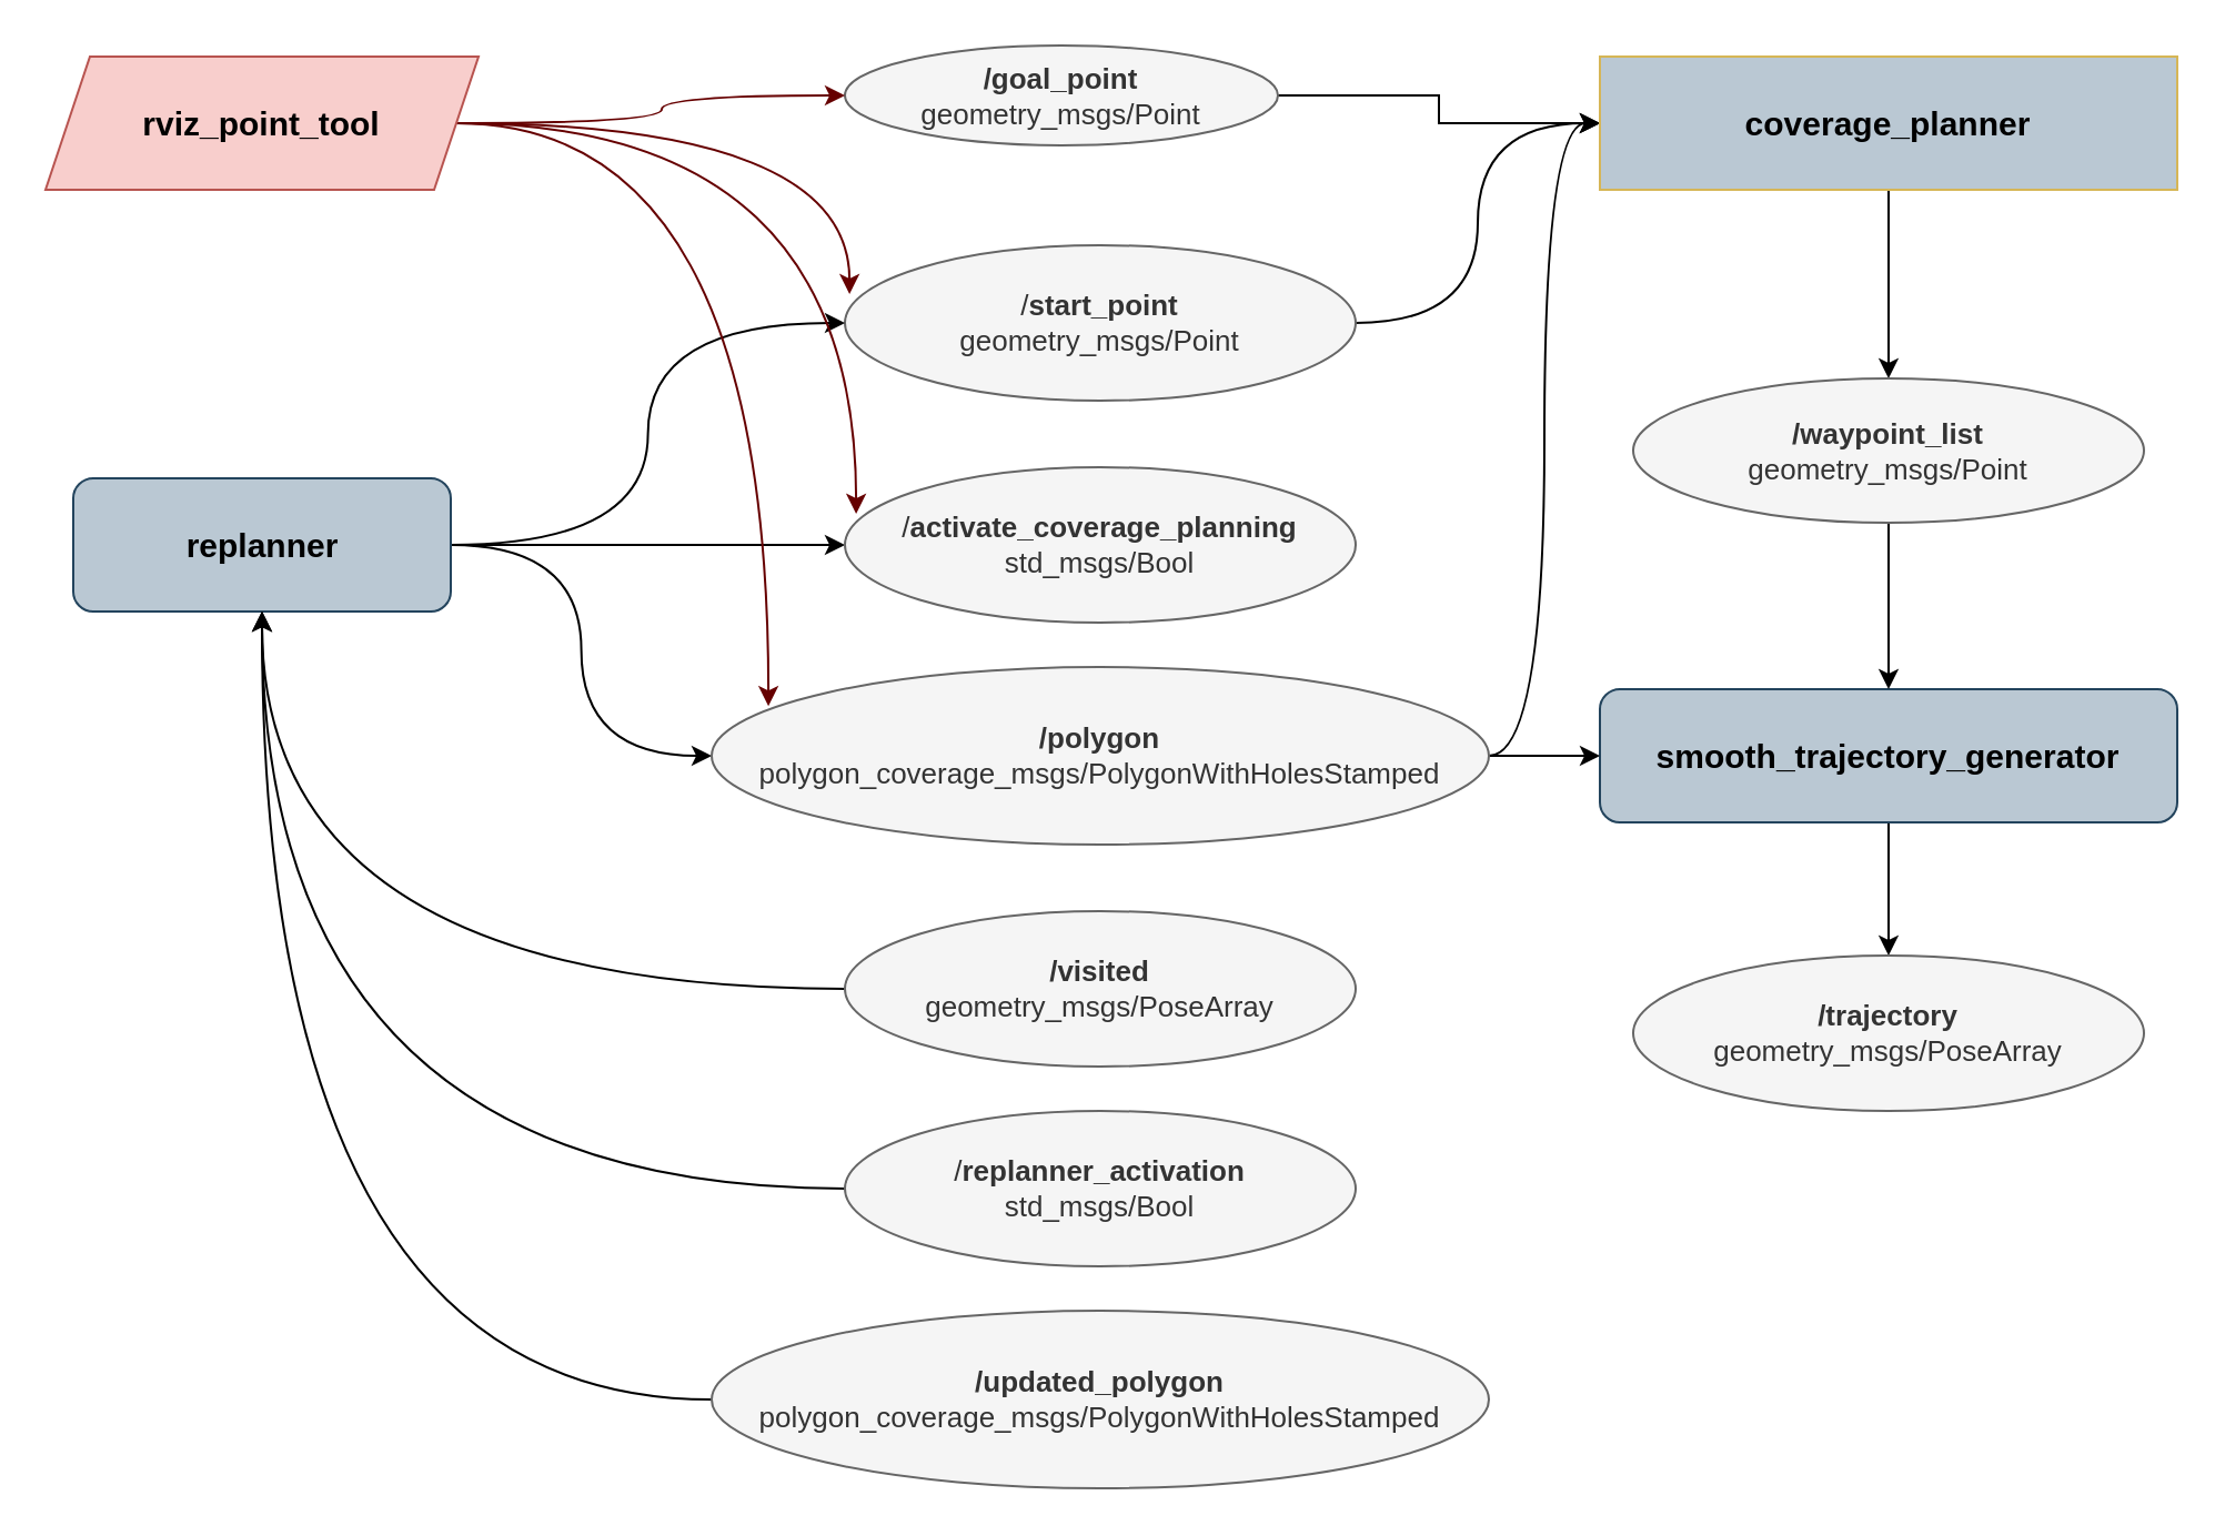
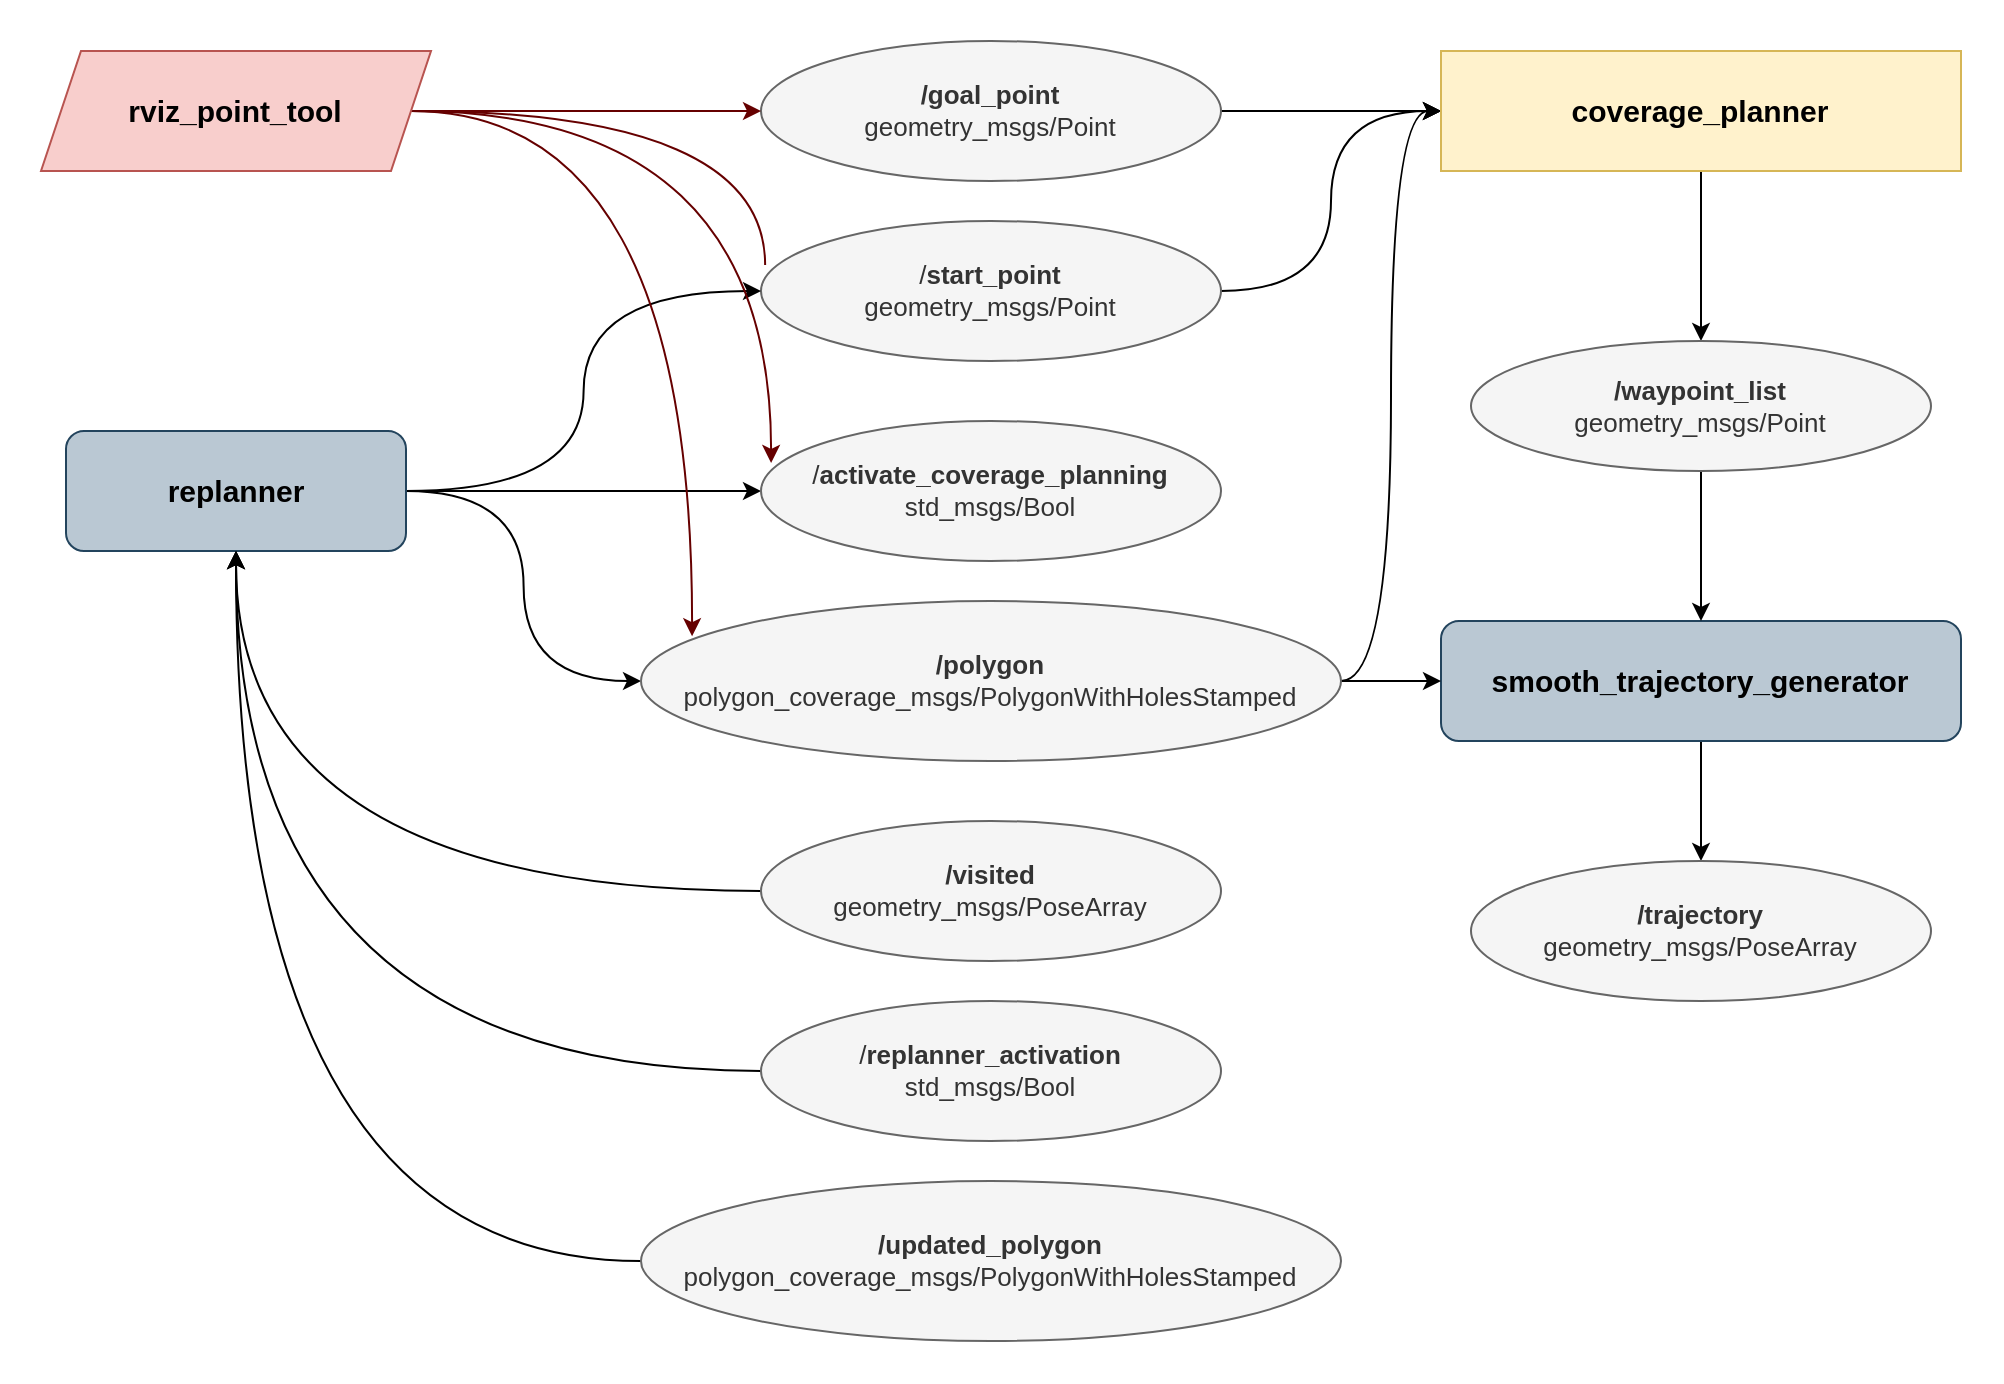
  <mxCell id="0" />
  <mxCell id="1" parent="0" />
  <mxCell id="2" style="edgeStyle=orthogonalEdgeStyle;rounded=0;orthogonalLoop=1;jettySize=auto;html=1;exitX=1;exitY=0.5;exitDx=0;exitDy=0;entryX=0;entryY=0.5;entryDx=0;entryDy=0;curved=1;" edge="1" parent="1" source="3" target="31"><mxGeometry relative="1" as="geometry" /></mxCell>
  <mxCell id="3" value="&lt;div style=&quot;font-size: 13px;&quot;&gt;/&lt;b style=&quot;font-size: 13px;&quot;&gt;start_point&lt;/b&gt;&lt;/div&gt;geometry_msgs/Point" style="ellipse;whiteSpace=wrap;html=1;fontSize=13;fillColor=#f5f5f5;strokeColor=#666666;fontColor=#333333;" vertex="1" parent="1"><mxGeometry x="380" y="110" width="230" height="70" as="geometry" /></mxCell>
  <mxCell id="4" style="edgeStyle=orthogonalEdgeStyle;rounded=0;orthogonalLoop=1;jettySize=auto;html=1;exitX=1;exitY=0.5;exitDx=0;exitDy=0;entryX=0;entryY=0.5;entryDx=0;entryDy=0;curved=1;" edge="1" parent="1" source="7" target="16"><mxGeometry relative="1" as="geometry" /></mxCell>
  <mxCell id="5" style="edgeStyle=orthogonalEdgeStyle;rounded=0;orthogonalLoop=1;jettySize=auto;html=1;exitX=1;exitY=0.5;exitDx=0;exitDy=0;entryX=0;entryY=0.5;entryDx=0;entryDy=0;curved=1;" edge="1" parent="1" source="7" target="13"><mxGeometry relative="1" as="geometry"><Array as="points"><mxPoint x="380" y="245" /></Array></mxGeometry></mxCell>
  <mxCell id="6" style="edgeStyle=orthogonalEdgeStyle;rounded=0;orthogonalLoop=1;jettySize=auto;html=1;exitX=1;exitY=0.5;exitDx=0;exitDy=0;entryX=0;entryY=0.5;entryDx=0;entryDy=0;curved=1;" edge="1" parent="1" source="7" target="3"><mxGeometry relative="1" as="geometry" /></mxCell>
  <mxCell id="7" value="&lt;div style=&quot;font-size: 15px;&quot;&gt;replanner&lt;/div&gt;" style="rounded=1;whiteSpace=wrap;html=1;fontSize=15;fontStyle=1;fillColor=#bac8d3;strokeColor=#23445d;" vertex="1" parent="1"><mxGeometry x="32.5" y="215" width="170" height="60" as="geometry" /></mxCell>
  <mxCell id="8" style="edgeStyle=orthogonalEdgeStyle;rounded=0;orthogonalLoop=1;jettySize=auto;html=1;exitX=0.5;exitY=1;exitDx=0;exitDy=0;entryX=0.5;entryY=0;entryDx=0;entryDy=0;" edge="1" parent="1" source="9" target="19"><mxGeometry relative="1" as="geometry" /></mxCell>
  <mxCell id="9" value="&lt;div style=&quot;font-size: 15px;&quot;&gt;smooth_trajectory_generator&lt;/div&gt;" style="rounded=1;whiteSpace=wrap;html=1;fontSize=15;fontStyle=1;fillColor=#bac8d3;strokeColor=#23445d;" vertex="1" parent="1"><mxGeometry x="720" y="310" width="260" height="60" as="geometry" /></mxCell>
  <mxCell id="10" style="edgeStyle=orthogonalEdgeStyle;rounded=0;orthogonalLoop=1;jettySize=auto;html=1;exitX=0.5;exitY=1;exitDx=0;exitDy=0;entryX=0.5;entryY=0;entryDx=0;entryDy=0;" edge="1" parent="1" source="31" target="18"><mxGeometry relative="1" as="geometry"><mxPoint x="850" y="85" as="sourcePoint" /></mxGeometry></mxCell>
  <mxCell id="11" style="edgeStyle=orthogonalEdgeStyle;rounded=0;orthogonalLoop=1;jettySize=auto;html=1;exitX=1;exitY=0.5;exitDx=0;exitDy=0;" edge="1" parent="1" source="12" target="31"><mxGeometry relative="1" as="geometry" /></mxCell>
- <mxCell id="12" value="&lt;div style=&quot;font-size: 13px;&quot;&gt;&lt;b style=&quot;font-size: 13px;&quot;&gt;/goal_point&lt;/b&gt;&lt;/div&gt;geometry_msgs/Point" style="ellipse;whiteSpace=wrap;html=1;fontSize=13;fillColor=#f5f5f5;strokeColor=#666666;fontColor=#333333;" vertex="1" parent="1"><mxGeometry x="380" y="20" width="195" height="45" as="geometry" /></mxCell>
+ <mxCell id="12" value="&lt;div style=&quot;font-size: 13px;&quot;&gt;&lt;b style=&quot;font-size: 13px;&quot;&gt;/goal_point&lt;/b&gt;&lt;/div&gt;geometry_msgs/Point" style="ellipse;whiteSpace=wrap;html=1;fontSize=13;fillColor=#f5f5f5;strokeColor=#666666;fontColor=#333333;" vertex="1" parent="1"><mxGeometry x="380" y="20" width="230" height="70" as="geometry" /></mxCell>
  <mxCell id="13" value="&lt;div style=&quot;font-size: 13px;&quot;&gt;/&lt;b style=&quot;font-size: 13px;&quot;&gt;activate_coverage_planning&lt;/b&gt;&lt;/div&gt;std_msgs/Bool" style="ellipse;whiteSpace=wrap;html=1;fontSize=13;fillColor=#f5f5f5;strokeColor=#666666;fontColor=#333333;" vertex="1" parent="1"><mxGeometry x="380" y="210" width="230" height="70" as="geometry" /></mxCell>
  <mxCell id="14" style="edgeStyle=orthogonalEdgeStyle;rounded=0;orthogonalLoop=1;jettySize=auto;html=1;exitX=1;exitY=0.5;exitDx=0;exitDy=0;entryX=0;entryY=0.5;entryDx=0;entryDy=0;curved=1;" edge="1" parent="1" source="16" target="31"><mxGeometry relative="1" as="geometry"><mxPoint x="720" y="55" as="targetPoint" /></mxGeometry></mxCell>
  <mxCell id="15" style="edgeStyle=orthogonalEdgeStyle;rounded=0;orthogonalLoop=1;jettySize=auto;html=1;exitX=1;exitY=0.5;exitDx=0;exitDy=0;entryX=0;entryY=0.5;entryDx=0;entryDy=0;curved=1;" edge="1" parent="1" source="16" target="9"><mxGeometry relative="1" as="geometry" /></mxCell>
  <mxCell id="16" value="&lt;b style=&quot;font-size: 13px;&quot;&gt;/polygon&lt;/b&gt;&lt;br style=&quot;font-size: 13px;&quot;&gt;&lt;div style=&quot;font-size: 13px;&quot;&gt;polygon_coverage_msgs/PolygonWithHolesStamped&lt;/div&gt;" style="ellipse;whiteSpace=wrap;html=1;fontSize=13;fillColor=#f5f5f5;strokeColor=#666666;fontColor=#333333;" vertex="1" parent="1"><mxGeometry x="320" y="300" width="350" height="80" as="geometry" /></mxCell>
  <mxCell id="17" style="edgeStyle=orthogonalEdgeStyle;rounded=0;orthogonalLoop=1;jettySize=auto;html=1;exitX=0.5;exitY=1;exitDx=0;exitDy=0;entryX=0.5;entryY=0;entryDx=0;entryDy=0;" edge="1" parent="1" source="18" target="9"><mxGeometry relative="1" as="geometry" /></mxCell>
  <mxCell id="18" value="&lt;div style=&quot;font-size: 13px;&quot;&gt;&lt;b style=&quot;font-size: 13px;&quot;&gt;/waypoint_list&lt;/b&gt;&lt;/div&gt;geometry_msgs/Point" style="ellipse;whiteSpace=wrap;html=1;fontSize=13;fillColor=#f5f5f5;strokeColor=#666666;fontColor=#333333;" vertex="1" parent="1"><mxGeometry x="735" y="170" width="230" height="65" as="geometry" /></mxCell>
  <mxCell id="19" value="&lt;div style=&quot;font-size: 13px;&quot;&gt;&lt;b style=&quot;font-size: 13px;&quot;&gt;/trajectory&lt;/b&gt;&lt;/div&gt;geometry_msgs/PoseArray" style="ellipse;whiteSpace=wrap;html=1;fontSize=13;fillColor=#f5f5f5;strokeColor=#666666;fontColor=#333333;" vertex="1" parent="1"><mxGeometry x="735" y="430" width="230" height="70" as="geometry" /></mxCell>
  <mxCell id="20" style="edgeStyle=orthogonalEdgeStyle;rounded=0;orthogonalLoop=1;jettySize=auto;html=1;curved=1;strokeColor=#660000;" edge="1" parent="1" source="24" target="12"><mxGeometry relative="1" as="geometry" /></mxCell>
- <mxCell id="21" style="edgeStyle=orthogonalEdgeStyle;rounded=0;orthogonalLoop=1;jettySize=auto;html=1;exitX=1;exitY=0.5;exitDx=0;exitDy=0;entryX=0.009;entryY=0.314;entryDx=0;entryDy=0;entryPerimeter=0;curved=1;strokeColor=#660000;" edge="1" parent="1" source="24" target="3"><mxGeometry relative="1" as="geometry" /></mxCell>
+ <mxCell id="21" style="edgeStyle=orthogonalEdgeStyle;rounded=0;orthogonalLoop=1;jettySize=auto;html=1;exitX=1;exitY=0.5;exitDx=0;exitDy=0;entryX=0.009;entryY=0.314;entryDx=0;entryDy=0;entryPerimeter=0;curved=1;strokeColor=#660000;endArrow=none;" edge="1" parent="1" source="24" target="3"><mxGeometry relative="1" as="geometry" /></mxCell>
  <mxCell id="22" style="edgeStyle=orthogonalEdgeStyle;rounded=0;orthogonalLoop=1;jettySize=auto;html=1;exitX=1;exitY=0.5;exitDx=0;exitDy=0;entryX=0.022;entryY=0.3;entryDx=0;entryDy=0;entryPerimeter=0;curved=1;strokeColor=#660000;" edge="1" parent="1" source="24" target="13"><mxGeometry relative="1" as="geometry"><mxPoint x="380" y="230" as="targetPoint" /></mxGeometry></mxCell>
  <mxCell id="23" style="edgeStyle=orthogonalEdgeStyle;rounded=0;orthogonalLoop=1;jettySize=auto;html=1;exitX=1;exitY=0.5;exitDx=0;exitDy=0;entryX=0.073;entryY=0.22;entryDx=0;entryDy=0;entryPerimeter=0;curved=1;strokeColor=#660000;" edge="1" parent="1" source="24" target="16"><mxGeometry relative="1" as="geometry" /></mxCell>
  <mxCell id="24" value="rviz_point_tool" style="shape=parallelogram;perimeter=parallelogramPerimeter;whiteSpace=wrap;html=1;fixedSize=1;fontSize=15;fontStyle=1;fillColor=#f8cecc;strokeColor=#b85450;" vertex="1" parent="1"><mxGeometry x="20" y="25" width="195" height="60" as="geometry" /></mxCell>
  <mxCell id="25" style="edgeStyle=orthogonalEdgeStyle;rounded=0;orthogonalLoop=1;jettySize=auto;html=1;entryX=0.5;entryY=1;entryDx=0;entryDy=0;curved=1;" edge="1" parent="1" source="26" target="7"><mxGeometry relative="1" as="geometry" /></mxCell>
  <mxCell id="26" value="&lt;div style=&quot;font-size: 13px;&quot;&gt;&lt;b style=&quot;font-size: 13px;&quot;&gt;/visited&lt;/b&gt;&lt;/div&gt;geometry_msgs/PoseArray" style="ellipse;whiteSpace=wrap;html=1;fontSize=13;fillColor=#f5f5f5;strokeColor=#666666;fontColor=#333333;" vertex="1" parent="1"><mxGeometry x="380" y="410" width="230" height="70" as="geometry" /></mxCell>
  <mxCell id="27" style="edgeStyle=orthogonalEdgeStyle;rounded=0;orthogonalLoop=1;jettySize=auto;html=1;exitX=0;exitY=0.5;exitDx=0;exitDy=0;entryX=0.5;entryY=1;entryDx=0;entryDy=0;curved=1;" edge="1" parent="1" source="28" target="7"><mxGeometry relative="1" as="geometry" /></mxCell>
  <mxCell id="28" value="&lt;div style=&quot;font-size: 13px;&quot;&gt;/&lt;b style=&quot;font-size: 13px;&quot;&gt;replanner_activation&lt;/b&gt;&lt;/div&gt;std_msgs/Bool" style="ellipse;whiteSpace=wrap;html=1;fontSize=13;fillColor=#f5f5f5;strokeColor=#666666;fontColor=#333333;" vertex="1" parent="1"><mxGeometry x="380" y="500" width="230" height="70" as="geometry" /></mxCell>
  <mxCell id="29" style="edgeStyle=orthogonalEdgeStyle;rounded=0;orthogonalLoop=1;jettySize=auto;html=1;curved=1;" edge="1" parent="1" source="30" target="7"><mxGeometry relative="1" as="geometry" /></mxCell>
  <mxCell id="30" value="&lt;b style=&quot;font-size: 13px;&quot;&gt;/updated_polygon&lt;/b&gt;&lt;br style=&quot;font-size: 13px;&quot;&gt;&lt;div style=&quot;font-size: 13px;&quot;&gt;polygon_coverage_msgs/PolygonWithHolesStamped&lt;/div&gt;" style="ellipse;whiteSpace=wrap;html=1;fontSize=13;fillColor=#f5f5f5;strokeColor=#666666;fontColor=#333333;" vertex="1" parent="1"><mxGeometry x="320" y="590" width="350" height="80" as="geometry" /></mxCell>
- <mxCell id="31" value="&lt;div style=&quot;font-size: 15px;&quot;&gt;&lt;b style=&quot;font-size: 15px;&quot;&gt;coverage_planner&lt;/b&gt; &lt;br style=&quot;font-size: 15px;&quot;&gt;&lt;/div&gt;" style="rounded=0;whiteSpace=wrap;html=1;fillColor=#bac8d3;strokeColor=#d6b656;" vertex="1" parent="1"><mxGeometry x="720" y="25" width="260" height="60" as="geometry" /></mxCell>
+ <mxCell id="31" value="&lt;div style=&quot;font-size: 15px;&quot;&gt;&lt;b style=&quot;font-size: 15px;&quot;&gt;coverage_planner&lt;/b&gt; &lt;br style=&quot;font-size: 15px;&quot;&gt;&lt;/div&gt;" style="rounded=0;whiteSpace=wrap;html=1;fillColor=#fff2cc;strokeColor=#d6b656;" vertex="1" parent="1"><mxGeometry x="720" y="25" width="260" height="60" as="geometry" /></mxCell>
